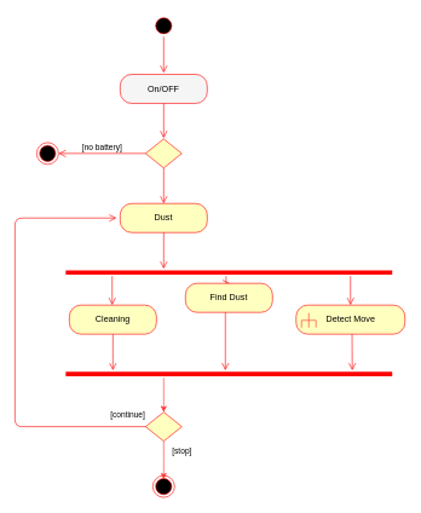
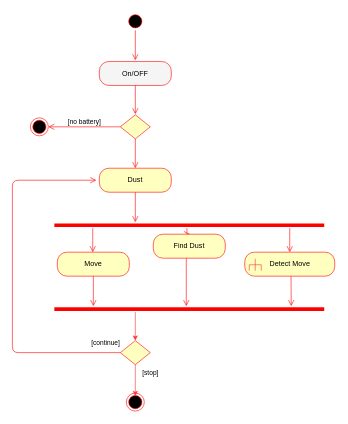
  <mxCell id="0" />
  <mxCell id="1" parent="0" />
  <mxCell id="2" value="" style="ellipse;html=1;shape=startState;fillColor=#000000;strokeColor=#ff0000;" parent="1" vertex="1"><mxGeometry x="210" y="20" width="30" height="30" as="geometry" /></mxCell>
  <mxCell id="3" value="" style="edgeStyle=orthogonalEdgeStyle;html=1;verticalAlign=bottom;endArrow=open;endSize=8;strokeColor=#ff0000;" parent="1" edge="1"><mxGeometry relative="1" as="geometry"><mxPoint x="225" y="100" as="targetPoint" /><mxPoint x="225" y="50" as="sourcePoint" /></mxGeometry></mxCell>
  <mxCell id="4" value="On/OFF" style="rounded=1;whiteSpace=wrap;html=1;arcSize=40;fontColor=#000000;fillColor=#f5f5f5;strokeColor=#ff0000;" parent="1" vertex="1"><mxGeometry x="165" y="102" width="120" height="40" as="geometry" /></mxCell>
  <mxCell id="5" value="" style="edgeStyle=orthogonalEdgeStyle;html=1;verticalAlign=bottom;endArrow=open;endSize=8;strokeColor=#ff0000;" parent="1" source="4" edge="1"><mxGeometry relative="1" as="geometry"><mxPoint x="225" y="190" as="targetPoint" /></mxGeometry></mxCell>
  <mxCell id="6" value="" style="rhombus;whiteSpace=wrap;html=1;fillColor=#ffffc0;strokeColor=#ff0000;" parent="1" vertex="1"><mxGeometry x="200" y="191" width="50" height="40" as="geometry" /></mxCell>
  <mxCell id="7" value="" style="edgeStyle=orthogonalEdgeStyle;html=1;align=left;verticalAlign=top;endArrow=open;endSize=8;strokeColor=#ff0000;entryX=0.5;entryY=0;entryDx=0;entryDy=0;" parent="1" source="6" target="17" edge="1"><mxGeometry x="-1" relative="1" as="geometry"><mxPoint x="225" y="320" as="targetPoint" /><Array as="points" /></mxGeometry></mxCell>
  <mxCell id="8" value="" style="shape=line;html=1;strokeWidth=6;strokeColor=#ff0000;" parent="1" vertex="1"><mxGeometry x="90" y="370" width="450" height="10" as="geometry" /></mxCell>
  <mxCell id="9" value="" style="edgeStyle=orthogonalEdgeStyle;html=1;verticalAlign=bottom;endArrow=open;endSize=8;strokeColor=#ff0000;" parent="1" edge="1"><mxGeometry relative="1" as="geometry"><mxPoint x="154" y="420" as="targetPoint" /><mxPoint x="154" y="380" as="sourcePoint" /><Array as="points"><mxPoint x="154" y="410" /><mxPoint x="154" y="410" /></Array></mxGeometry></mxCell>
  <mxCell id="10" value="" style="shape=line;html=1;strokeWidth=6;strokeColor=#ff0000;" parent="1" vertex="1"><mxGeometry x="90" y="510" width="450" height="10" as="geometry" /></mxCell>
  <mxCell id="11" value="" style="edgeStyle=orthogonalEdgeStyle;html=1;verticalAlign=bottom;endArrow=open;endSize=8;strokeColor=#ff0000;entryX=0.511;entryY=0;entryDx=0;entryDy=0;entryPerimeter=0;" parent="1" source="8" target="14" edge="1"><mxGeometry relative="1" as="geometry"><mxPoint x="326" y="445" as="targetPoint" /><mxPoint x="326" y="405" as="sourcePoint" /><Array as="points"><mxPoint x="311" y="410" /><mxPoint x="311" y="410" /></Array></mxGeometry></mxCell>
- <mxCell id="12" value="Cleaning" style="rounded=1;whiteSpace=wrap;html=1;arcSize=40;fontColor=#000000;fillColor=#ffffc0;strokeColor=#ff0000;" parent="1" vertex="1"><mxGeometry x="95" y="420" width="120" height="40" as="geometry" /></mxCell>
+ <mxCell id="12" value="Move" style="rounded=1;whiteSpace=wrap;html=1;arcSize=40;fontColor=#000000;fillColor=#ffffc0;strokeColor=#ff0000;" parent="1" vertex="1"><mxGeometry x="95" y="420" width="120" height="40" as="geometry" /></mxCell>
  <mxCell id="13" value="" style="edgeStyle=orthogonalEdgeStyle;html=1;verticalAlign=bottom;endArrow=open;endSize=8;strokeColor=#ff0000;" parent="1" source="12" edge="1"><mxGeometry relative="1" as="geometry"><mxPoint x="155" y="510" as="targetPoint" /></mxGeometry></mxCell>
  <mxCell id="14" value="Find Dust" style="rounded=1;whiteSpace=wrap;html=1;arcSize=40;fontColor=#000000;fillColor=#ffffc0;strokeColor=#ff0000;" parent="1" vertex="1"><mxGeometry x="255" y="390" width="120" height="40" as="geometry" /></mxCell>
  <mxCell id="15" value="" style="edgeStyle=orthogonalEdgeStyle;html=1;verticalAlign=bottom;endArrow=open;endSize=8;strokeColor=#ff0000;" parent="1" source="14" edge="1"><mxGeometry relative="1" as="geometry"><mxPoint x="310" y="510" as="targetPoint" /><Array as="points"><mxPoint x="310" y="510" /></Array></mxGeometry></mxCell>
  <mxCell id="16" value="" style="ellipse;html=1;shape=endState;fillColor=#000000;strokeColor=#ff0000;" parent="1" vertex="1"><mxGeometry x="210" y="655" width="30" height="30" as="geometry" /></mxCell>
  <mxCell id="17" value="Dust" style="rounded=1;whiteSpace=wrap;html=1;arcSize=40;fontColor=#000000;fillColor=#ffffc0;strokeColor=#ff0000;" parent="1" vertex="1"><mxGeometry x="165" y="280" width="120" height="40" as="geometry" /></mxCell>
  <mxCell id="18" value="" style="edgeStyle=orthogonalEdgeStyle;html=1;verticalAlign=bottom;endArrow=open;endSize=8;strokeColor=#ff0000;" parent="1" source="17" edge="1"><mxGeometry relative="1" as="geometry"><mxPoint x="225" y="370" as="targetPoint" /></mxGeometry></mxCell>
  <mxCell id="19" value="" style="edgeStyle=orthogonalEdgeStyle;rounded=0;orthogonalLoop=1;jettySize=auto;html=1;strokeColor=#FF3333;entryX=0.5;entryY=0;entryDx=0;entryDy=0;" parent="1" source="10" target="21" edge="1"><mxGeometry relative="1" as="geometry"><mxPoint x="325" y="587.5" as="targetPoint" /><Array as="points"><mxPoint x="225" y="540" /><mxPoint x="225" y="540" /></Array></mxGeometry></mxCell>
  <mxCell id="20" value="[stop]" style="edgeStyle=orthogonalEdgeStyle;rounded=0;orthogonalLoop=1;jettySize=auto;html=1;strokeColor=#FF3333;" parent="1" source="21" edge="1"><mxGeometry x="-0.524" y="25" relative="1" as="geometry"><mxPoint x="225" y="660" as="targetPoint" /><mxPoint as="offset" /></mxGeometry></mxCell>
  <mxCell id="21" value="" style="rhombus;whiteSpace=wrap;html=1;fillColor=#ffffc0;strokeColor=#ff0000;" parent="1" vertex="1"><mxGeometry x="200" y="567.5" width="50" height="40" as="geometry" /></mxCell>
  <mxCell id="22" value="[continue]" style="edgeStyle=orthogonalEdgeStyle;html=1;align=left;verticalAlign=bottom;endArrow=open;endSize=8;strokeColor=#ff0000;" parent="1" source="21" edge="1"><mxGeometry x="-0.835" y="-8" relative="1" as="geometry"><mxPoint x="160" y="300" as="targetPoint" /><Array as="points"><mxPoint x="20" y="588" /><mxPoint x="20" y="300" /></Array><mxPoint as="offset" /></mxGeometry></mxCell>
  <mxCell id="23" value="Detect Move" style="rounded=1;whiteSpace=wrap;html=1;arcSize=40;fontColor=#000000;fillColor=#ffffc0;strokeColor=#ff0000;" parent="1" vertex="1"><mxGeometry x="407.5" y="420" width="150" height="40" as="geometry" /></mxCell>
  <mxCell id="24" value="" style="edgeStyle=orthogonalEdgeStyle;html=1;verticalAlign=bottom;endArrow=open;endSize=8;strokeColor=#ff0000;" parent="1" edge="1"><mxGeometry relative="1" as="geometry"><mxPoint x="485" y="510" as="targetPoint" /><mxPoint x="484.667" y="460" as="sourcePoint" /><Array as="points"><mxPoint x="485" y="470" /><mxPoint x="485" y="470" /></Array></mxGeometry></mxCell>
  <mxCell id="25" value="" style="ellipse;html=1;shape=endState;fillColor=#000000;strokeColor=#ff0000;" parent="1" vertex="1"><mxGeometry x="50" y="196" width="30" height="30" as="geometry" /></mxCell>
  <mxCell id="26" value="[no battery]" style="edgeStyle=orthogonalEdgeStyle;html=1;verticalAlign=bottom;endArrow=open;endSize=8;strokeColor=#ff0000;exitX=0;exitY=0.5;exitDx=0;exitDy=0;entryX=1;entryY=0.5;entryDx=0;entryDy=0;" parent="1" source="6" target="25" edge="1"><mxGeometry relative="1" as="geometry"><mxPoint x="154.206" y="259.706" as="targetPoint" /><mxPoint x="154.206" y="219.706" as="sourcePoint" /><Array as="points"><mxPoint x="190" y="211" /><mxPoint x="190" y="211" /></Array></mxGeometry></mxCell>
  <mxCell id="27" value="" style="edgeStyle=orthogonalEdgeStyle;html=1;verticalAlign=bottom;endArrow=open;endSize=8;strokeColor=#ff0000;entryX=0.5;entryY=0;entryDx=0;entryDy=0;" parent="1" source="8" target="23" edge="1"><mxGeometry relative="1" as="geometry"><mxPoint x="484" y="410" as="targetPoint" /><mxPoint x="484.971" y="405" as="sourcePoint" /><Array as="points"><mxPoint x="482" y="380" /><mxPoint x="482" y="380" /></Array></mxGeometry></mxCell>
  <mxCell id="28" value="" style="endArrow=none;html=1;strokeColor=#FF3333;" parent="1" edge="1"><mxGeometry width="50" height="50" relative="1" as="geometry"><mxPoint x="425" y="451" as="sourcePoint" /><mxPoint x="425" y="431" as="targetPoint" /></mxGeometry></mxCell>
  <mxCell id="29" value="" style="endArrow=none;html=1;strokeColor=#FF3333;" parent="1" edge="1"><mxGeometry width="50" height="50" relative="1" as="geometry"><mxPoint x="415" y="441" as="sourcePoint" /><mxPoint x="435" y="441" as="targetPoint" /><Array as="points"><mxPoint x="415" y="441" /></Array></mxGeometry></mxCell>
  <mxCell id="30" value="" style="endArrow=none;html=1;strokeColor=#FF3333;" parent="1" edge="1"><mxGeometry width="50" height="50" relative="1" as="geometry"><mxPoint x="415" y="451" as="sourcePoint" /><mxPoint x="415" y="441" as="targetPoint" /></mxGeometry></mxCell>
  <mxCell id="31" value="" style="endArrow=none;html=1;strokeColor=#FF3333;" parent="1" edge="1"><mxGeometry width="50" height="50" relative="1" as="geometry"><mxPoint x="435" y="451" as="sourcePoint" /><mxPoint x="435" y="441" as="targetPoint" /></mxGeometry></mxCell>
